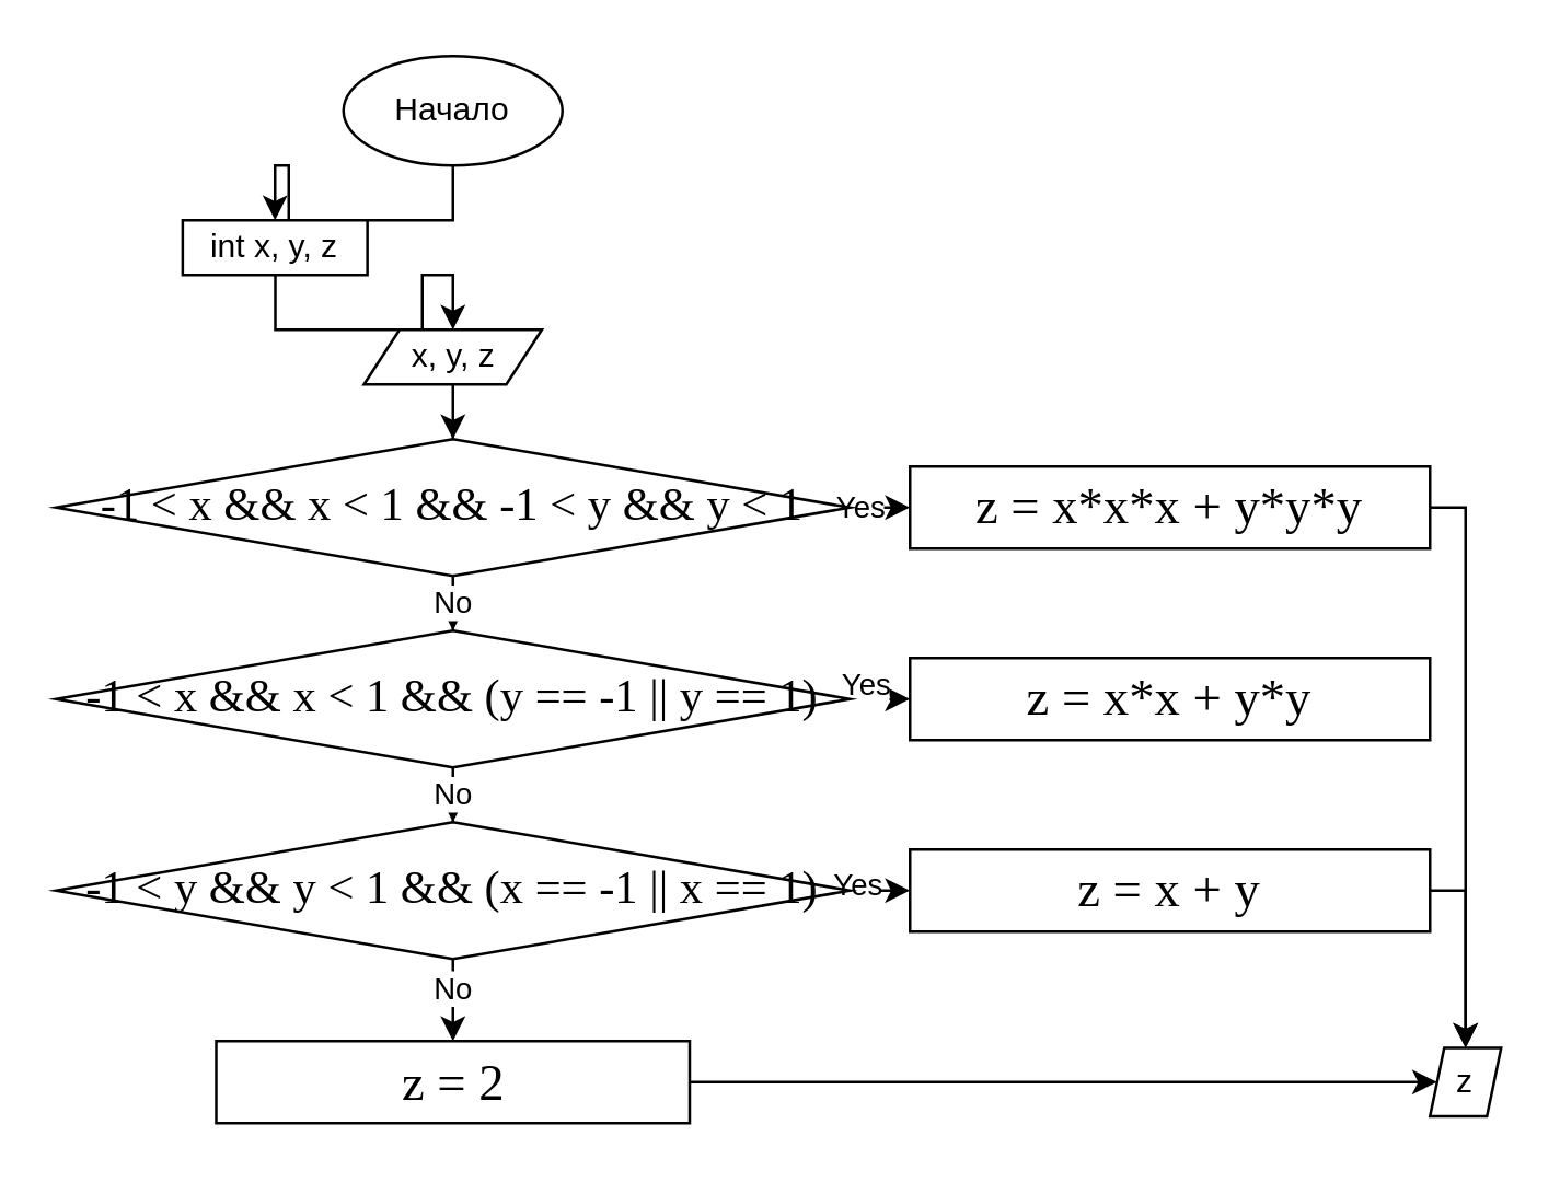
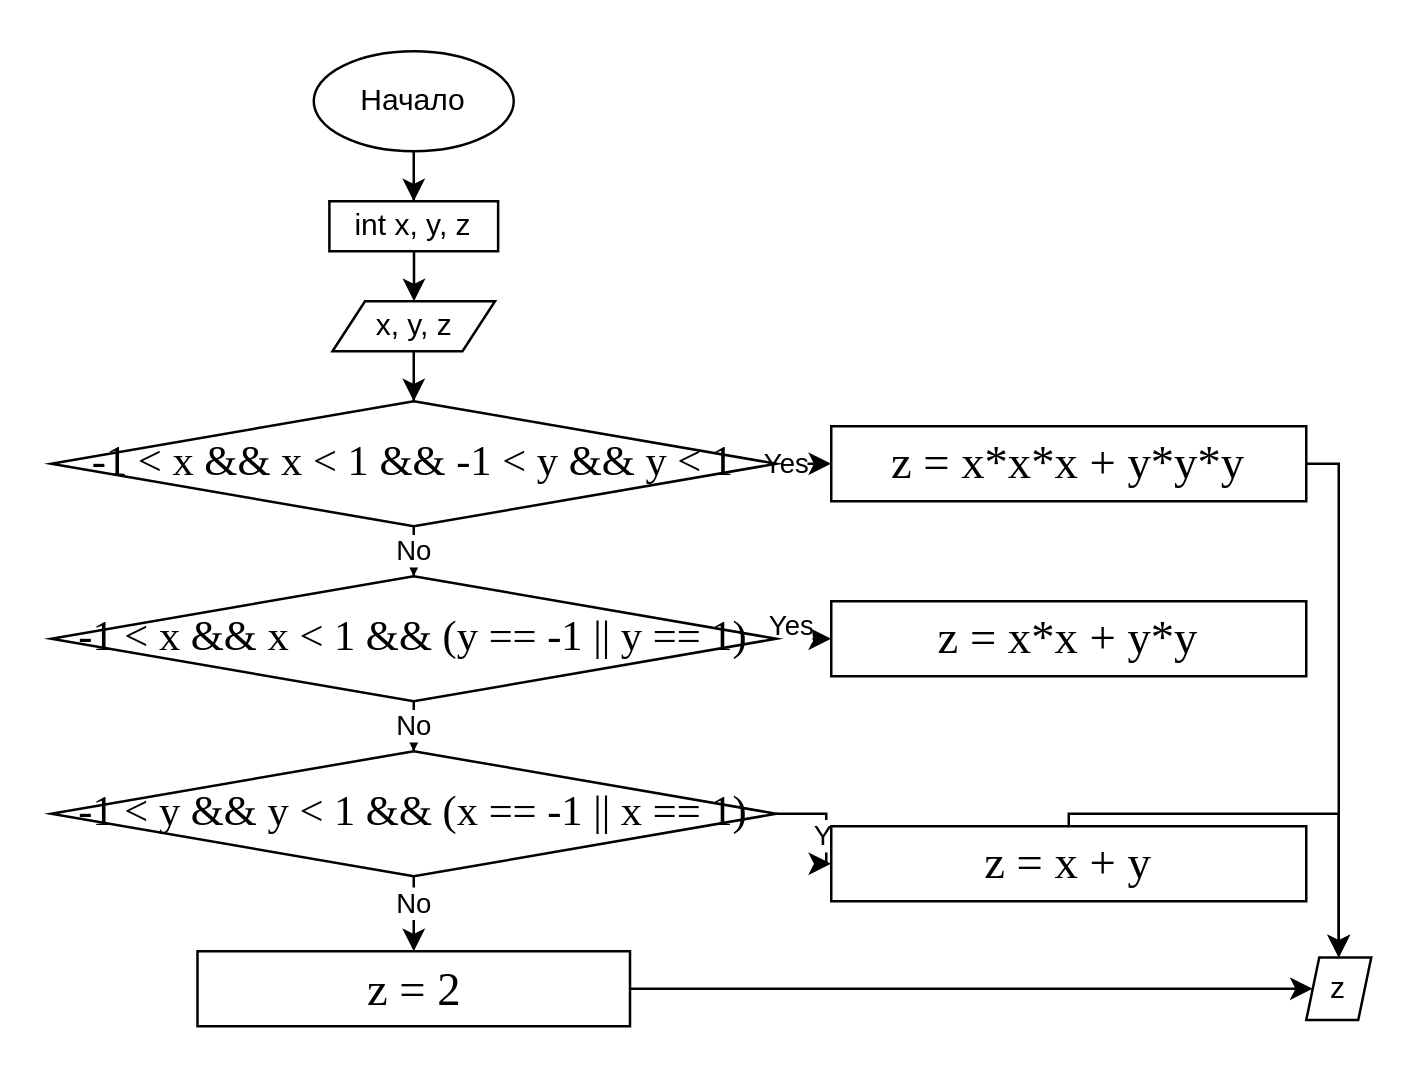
  <mxCell id="0" />
  <mxCell id="1" parent="0" />
  <mxCell id="2" style="edgeStyle=orthogonalEdgeStyle;rounded=0;orthogonalLoop=1;jettySize=auto;html=1;entryX=0.5;entryY=0;entryDx=0;entryDy=0;" edge="1" parent="1" source="3" target="23"><mxGeometry relative="1" as="geometry" /></mxCell>
  <mxCell id="3" value="Начало" style="ellipse;whiteSpace=wrap;html=1;" vertex="1" parent="1"><mxGeometry x="125" y="20" width="80" height="40" as="geometry" /></mxCell>
  <mxCell id="4" style="edgeStyle=orthogonalEdgeStyle;rounded=0;orthogonalLoop=1;jettySize=auto;html=1;entryX=0;entryY=0.5;entryDx=0;entryDy=0;" edge="1" parent="1" source="5" target="24"><mxGeometry relative="1" as="geometry" /></mxCell>
  <mxCell id="5" value="&lt;p class=&quot;MsoNormal&quot; style=&quot;margin: 0cm 0cm 0.0pt ; line-height: normal ; font-size: 11pt ; font-family: &amp;#34;calibri&amp;#34; , sans-serif&quot;&gt;&lt;span lang=&quot;PL&quot; style=&quot;font-size: 14pt ; font-family: &amp;#34;times new roman&amp;#34; , serif&quot;&gt;z = 2&lt;/span&gt;&lt;span style=&quot;font-size: medium&quot;&gt;&lt;/span&gt;&lt;br&gt;&lt;/p&gt;" style="rounded=0;whiteSpace=wrap;html=1;fontFamily=Helvetica;fontSize=12;fontColor=#000000;align=center;strokeColor=#000000;fillColor=#ffffff;" vertex="1" parent="1"><mxGeometry x="78.5" y="380" width="173" height="30" as="geometry" /></mxCell>
  <mxCell id="6" value="No" style="edgeStyle=orthogonalEdgeStyle;rounded=0;orthogonalLoop=1;jettySize=auto;html=1;entryX=0.5;entryY=0;entryDx=0;entryDy=0;" edge="1" parent="1" source="8" target="13"><mxGeometry relative="1" as="geometry" /></mxCell>
  <mxCell id="7" value="Yes" style="edgeStyle=orthogonalEdgeStyle;rounded=0;orthogonalLoop=1;jettySize=auto;html=1;entryX=0;entryY=0.5;entryDx=0;entryDy=0;" edge="1" parent="1" source="8" target="10"><mxGeometry x="0.247" relative="1" as="geometry"><mxPoint as="offset" /></mxGeometry></mxCell>
  <mxCell id="8" value="&lt;span lang=&quot;ES&quot; style=&quot;font-family: &amp;#34;times new roman&amp;#34; , serif&quot;&gt;&lt;font style=&quot;font-size: 17px&quot;&gt;-1 &amp;lt; x &amp;amp;&amp;amp; x &amp;lt; 1 &amp;amp;&amp;amp; -1 &amp;lt; y &amp;amp;&amp;amp; y &amp;lt; 1&lt;/font&gt;&lt;/span&gt;&lt;span style=&quot;font-size: medium&quot;&gt;&lt;/span&gt;" style="rhombus;whiteSpace=wrap;html=1;" vertex="1" parent="1"><mxGeometry x="20" y="160" width="290" height="50" as="geometry" /></mxCell>
  <mxCell id="9" style="edgeStyle=orthogonalEdgeStyle;rounded=0;orthogonalLoop=1;jettySize=auto;html=1;entryX=0.5;entryY=0;entryDx=0;entryDy=0;" edge="1" parent="1" source="10" target="24"><mxGeometry relative="1" as="geometry"><Array as="points"><mxPoint x="535" y="185" /></Array></mxGeometry></mxCell>
  <mxCell id="10" value="&lt;span lang=&quot;ES&quot; style=&quot;font-size: 14pt ; font-family: &amp;#34;times new roman&amp;#34; , serif&quot;&gt;z = x*x*x + y*y*y&lt;/span&gt;&lt;span style=&quot;font-size: medium&quot;&gt;&lt;/span&gt;" style="rounded=0;whiteSpace=wrap;html=1;fontFamily=Helvetica;fontSize=12;fontColor=#000000;align=center;strokeColor=#000000;fillColor=#ffffff;" vertex="1" parent="1"><mxGeometry x="332" y="170" width="190" height="30" as="geometry" /></mxCell>
  <mxCell id="11" value="Yes" style="edgeStyle=orthogonalEdgeStyle;rounded=0;orthogonalLoop=1;jettySize=auto;html=1;entryX=0;entryY=0.5;entryDx=0;entryDy=0;dashed=1;" edge="1" parent="1" source="13" target="21"><mxGeometry x="0.455" y="5" relative="1" as="geometry"><mxPoint as="offset" /></mxGeometry></mxCell>
  <mxCell id="12" value="No" style="edgeStyle=orthogonalEdgeStyle;rounded=0;orthogonalLoop=1;jettySize=auto;html=1;entryX=0.5;entryY=0;entryDx=0;entryDy=0;" edge="1" parent="1" source="13" target="18"><mxGeometry relative="1" as="geometry" /></mxCell>
  <mxCell id="13" value="&lt;span lang=&quot;ES&quot; style=&quot;font-size: 17px ; font-family: &amp;#34;times new roman&amp;#34; , serif&quot;&gt;-1 &amp;lt; x &amp;amp;&amp;amp; x &amp;lt; 1 &amp;amp;&amp;amp; (y == -1 || y == 1)&lt;/span&gt;" style="rhombus;whiteSpace=wrap;html=1;" vertex="1" parent="1"><mxGeometry x="20" y="230" width="290" height="50" as="geometry" /></mxCell>
  <mxCell id="14" style="edgeStyle=orthogonalEdgeStyle;rounded=0;orthogonalLoop=1;jettySize=auto;html=1;entryX=0;entryY=0.5;entryDx=0;entryDy=0;" edge="1" parent="1" source="18" target="20"><mxGeometry relative="1" as="geometry" /></mxCell>
  <mxCell id="15" value="Yes" style="edgeLabel;html=1;align=center;verticalAlign=middle;resizable=0;points=[];" vertex="1" connectable="0" parent="14"><mxGeometry x="0.325" y="3" relative="1" as="geometry"><mxPoint as="offset" /></mxGeometry></mxCell>
  <mxCell id="16" style="edgeStyle=orthogonalEdgeStyle;rounded=0;orthogonalLoop=1;jettySize=auto;html=1;entryX=0.5;entryY=0;entryDx=0;entryDy=0;" edge="1" parent="1" source="18" target="5"><mxGeometry relative="1" as="geometry" /></mxCell>
  <mxCell id="17" value="No" style="edgeLabel;html=1;align=center;verticalAlign=middle;resizable=0;points=[];" vertex="1" connectable="0" parent="16"><mxGeometry x="0.207" y="-1" relative="1" as="geometry"><mxPoint as="offset" /></mxGeometry></mxCell>
  <mxCell id="18" value="&lt;span lang=&quot;ES&quot; style=&quot;font-size: 17px ; font-family: &amp;#34;times new roman&amp;#34; , serif&quot;&gt;-1 &amp;lt; y &amp;amp;&amp;amp; y &amp;lt; 1 &amp;amp;&amp;amp; (x == -1 || x == 1)&lt;/span&gt;&lt;span style=&quot;font-size: medium&quot;&gt;&lt;/span&gt;" style="rhombus;whiteSpace=wrap;html=1;" vertex="1" parent="1"><mxGeometry x="20" y="300" width="290" height="50" as="geometry" /></mxCell>
  <mxCell id="19" style="edgeStyle=orthogonalEdgeStyle;rounded=0;orthogonalLoop=1;jettySize=auto;html=1;entryX=0.5;entryY=0;entryDx=0;entryDy=0;" edge="1" parent="1" source="20" target="24"><mxGeometry relative="1" as="geometry"><Array as="points"><mxPoint x="535" y="325" /></Array></mxGeometry></mxCell>
- <mxCell id="20" value="&lt;span lang=&quot;PL&quot; style=&quot;font-size: 14pt ; font-family: &amp;#34;times new roman&amp;#34; , serif&quot;&gt;z = x + y&lt;/span&gt;&lt;span style=&quot;font-size: medium&quot;&gt;&lt;/span&gt;" style="rounded=0;whiteSpace=wrap;html=1;fontFamily=Helvetica;fontSize=12;fontColor=#000000;align=center;strokeColor=#000000;fillColor=#ffffff;" vertex="1" parent="1"><mxGeometry x="332" y="310" width="190" height="30" as="geometry" /></mxCell>
+ <mxCell id="20" value="&lt;span lang=&quot;PL&quot; style=&quot;font-size: 14pt ; font-family: &amp;#34;times new roman&amp;#34; , serif&quot;&gt;z = x + y&lt;/span&gt;&lt;span style=&quot;font-size: medium&quot;&gt;&lt;/span&gt;" style="rounded=0;whiteSpace=wrap;html=1;fontFamily=Helvetica;fontSize=12;fontColor=#000000;align=center;strokeColor=#000000;fillColor=#ffffff;" vertex="1" parent="1"><mxGeometry x="332" y="330" width="190" height="30" as="geometry" /></mxCell>
  <mxCell id="21" value="&lt;span lang=&quot;ES&quot; style=&quot;font-size: 14pt ; font-family: &amp;#34;times new roman&amp;#34; , serif&quot;&gt;z = x*x + y*y&lt;/span&gt;&lt;span style=&quot;font-size: medium&quot;&gt;&lt;/span&gt;" style="rounded=0;whiteSpace=wrap;html=1;fontFamily=Helvetica;fontSize=12;fontColor=#000000;align=center;strokeColor=#000000;fillColor=#ffffff;" vertex="1" parent="1"><mxGeometry x="332" y="240" width="190" height="30" as="geometry" /></mxCell>
  <mxCell id="22" style="edgeStyle=orthogonalEdgeStyle;rounded=0;orthogonalLoop=1;jettySize=auto;html=1;entryX=0.5;entryY=0;entryDx=0;entryDy=0;" edge="1" parent="1" source="23" target="26"><mxGeometry relative="1" as="geometry" /></mxCell>
- <mxCell id="23" value="int x, y, z" style="rounded=0;whiteSpace=wrap;html=1;" vertex="1" parent="1"><mxGeometry x="66.25" y="80" width="67.5" height="20" as="geometry" /></mxCell>
+ <mxCell id="23" value="int x, y, z" style="rounded=0;whiteSpace=wrap;html=1;" vertex="1" parent="1"><mxGeometry x="131.25" y="80" width="67.5" height="20" as="geometry" /></mxCell>
  <mxCell id="24" value="z" style="shape=parallelogram;perimeter=parallelogramPerimeter;whiteSpace=wrap;html=1;fontFamily=Helvetica;fontSize=12;fontColor=#000000;align=center;strokeColor=#000000;fillColor=#ffffff;" vertex="1" parent="1"><mxGeometry x="522" y="382.5" width="26" height="25" as="geometry" /></mxCell>
  <mxCell id="25" style="edgeStyle=orthogonalEdgeStyle;rounded=0;orthogonalLoop=1;jettySize=auto;html=1;entryX=0.5;entryY=0;entryDx=0;entryDy=0;" edge="1" parent="1" source="26" target="8"><mxGeometry relative="1" as="geometry" /></mxCell>
  <mxCell id="26" value="x, y, z" style="shape=parallelogram;perimeter=parallelogramPerimeter;whiteSpace=wrap;html=1;" vertex="1" parent="1"><mxGeometry x="132.5" y="120" width="65" height="20" as="geometry" /></mxCell>
